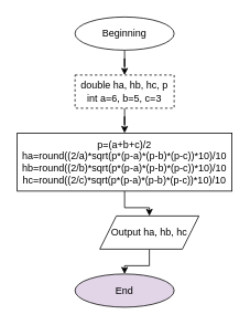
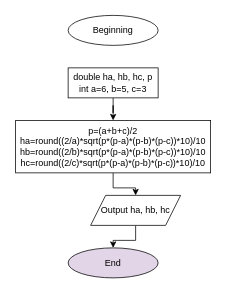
  <mxCell id="0" />
  <mxCell id="1" parent="0" />
- <mxCell id="2" value="" style="edgeStyle=orthogonalEdgeStyle;rounded=0;orthogonalLoop=1;jettySize=auto;html=1;" edge="1" parent="1" source="3" target="5"><mxGeometry relative="1" as="geometry" /></mxCell>
  <mxCell id="3" value="Beginning" style="ellipse;whiteSpace=wrap;html=1;" vertex="1" parent="1"><mxGeometry x="90" y="20" width="120" height="40" as="geometry" /></mxCell>
  <mxCell id="4" value="" style="edgeStyle=orthogonalEdgeStyle;rounded=0;orthogonalLoop=1;jettySize=auto;html=1;" edge="1" parent="1" source="5" target="7"><mxGeometry relative="1" as="geometry" /></mxCell>
- <mxCell id="5" value="double ha, hb, hc, p&lt;br&gt;int a=6, b=5, c=3" style="rounded=0;whiteSpace=wrap;html=1;dashed=1;" vertex="1" parent="1"><mxGeometry x="90" y="90" width="120" height="40" as="geometry" /></mxCell>
+ <mxCell id="5" value="double ha, hb, hc, p&lt;br&gt;int a=6, b=5, c=3" style="rounded=0;whiteSpace=wrap;html=1;" vertex="1" parent="1"><mxGeometry x="90" y="90" width="120" height="40" as="geometry" /></mxCell>
  <mxCell id="6" value="" style="edgeStyle=orthogonalEdgeStyle;rounded=0;orthogonalLoop=1;jettySize=auto;html=1;" edge="1" parent="1" source="7" target="9"><mxGeometry relative="1" as="geometry" /></mxCell>
  <mxCell id="7" value="p=(a+b+c)/2&lt;br&gt;ha=round((2/a)*sqrt(p*(p-a)*(p-b)*(p-c))*10)/10&lt;br&gt;hb=round((2/b)*sqrt(p*(p-a)*(p-b)*(p-c))*10)/10&lt;br&gt;hc=round((2/c)*sqrt(p*(p-a)*(p-b)*(p-c))*10)/10" style="rounded=0;whiteSpace=wrap;html=1;" vertex="1" parent="1"><mxGeometry x="20" y="160" width="260" height="70" as="geometry" /></mxCell>
  <mxCell id="8" value="" style="edgeStyle=orthogonalEdgeStyle;rounded=0;orthogonalLoop=1;jettySize=auto;html=1;" edge="1" parent="1" source="9" target="10"><mxGeometry relative="1" as="geometry" /></mxCell>
  <mxCell id="9" value="Output ha, hb, hc" style="shape=parallelogram;perimeter=parallelogramPerimeter;whiteSpace=wrap;html=1;fixedSize=1;" vertex="1" parent="1"><mxGeometry x="120" y="260" width="120" height="40" as="geometry" /></mxCell>
  <mxCell id="10" value="End" style="ellipse;whiteSpace=wrap;html=1;fillColor=#e1d5e7;" vertex="1" parent="1"><mxGeometry x="90" y="330" width="120" height="40" as="geometry" /></mxCell>
